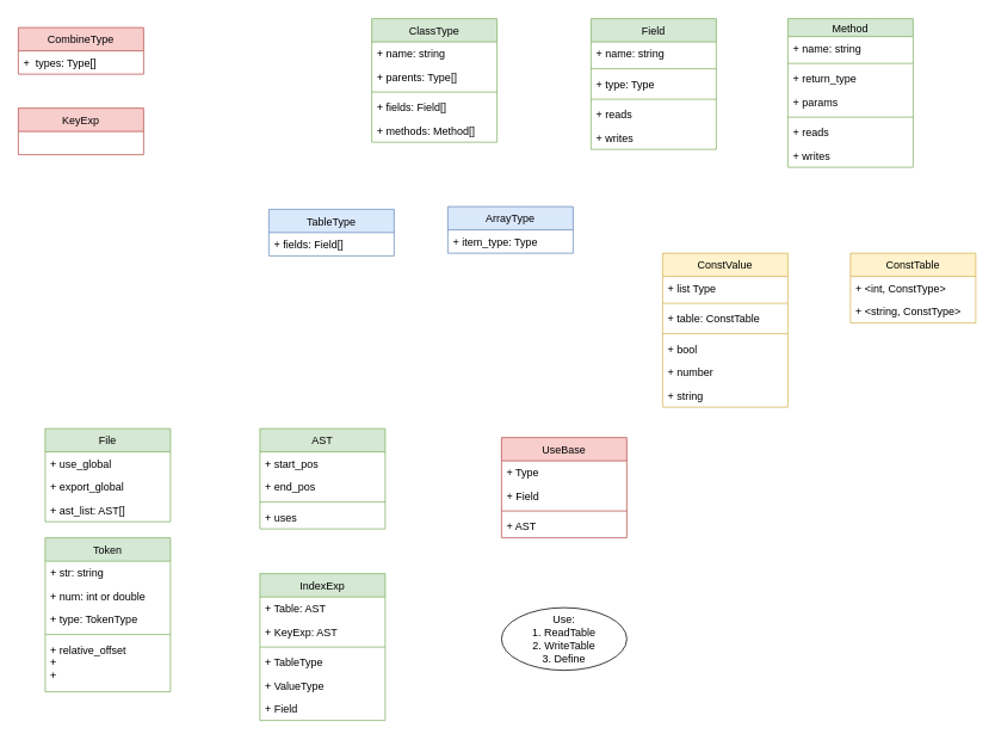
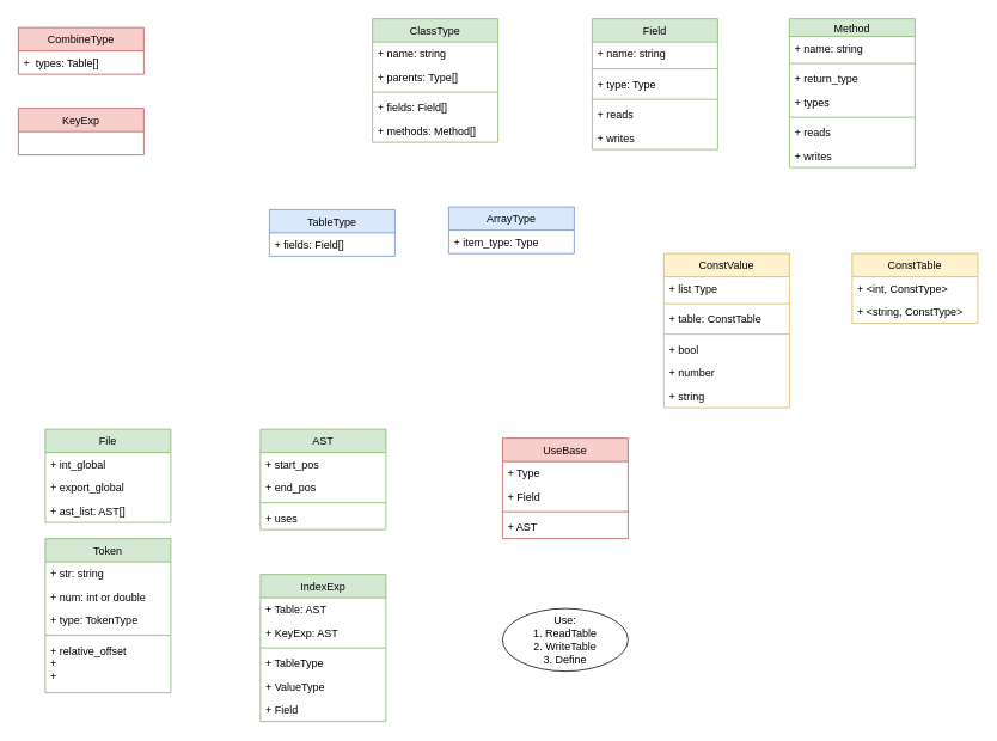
  <mxCell id="0" />
  <mxCell id="1" parent="0" />
  <mxCell id="2" value="ClassType" style="swimlane;fontStyle=0;childLayout=stackLayout;horizontal=1;startSize=26;fillColor=#d5e8d4;horizontalStack=0;resizeParent=1;resizeParentMax=0;resizeLast=0;collapsible=1;marginBottom=0;strokeColor=#82b366;" parent="1" vertex="1"><mxGeometry x="415" y="20" width="140" height="138" as="geometry" /></mxCell>
  <mxCell id="3" value="+ name: string" style="text;strokeColor=none;fillColor=none;align=left;verticalAlign=top;spacingLeft=4;spacingRight=4;overflow=hidden;rotatable=0;points=[[0,0.5],[1,0.5]];portConstraint=eastwest;" parent="2" vertex="1"><mxGeometry y="26" width="140" height="26" as="geometry" /></mxCell>
  <mxCell id="4" value="+ parents: Type[]" style="text;strokeColor=none;fillColor=none;align=left;verticalAlign=top;spacingLeft=4;spacingRight=4;overflow=hidden;rotatable=0;points=[[0,0.5],[1,0.5]];portConstraint=eastwest;" parent="2" vertex="1"><mxGeometry y="52" width="140" height="26" as="geometry" /></mxCell>
  <mxCell id="5" value="" style="line;strokeWidth=1;fillColor=none;align=left;verticalAlign=middle;spacingTop=-1;spacingLeft=3;spacingRight=3;rotatable=0;labelPosition=right;points=[];portConstraint=eastwest;strokeColor=inherit;" parent="2" vertex="1"><mxGeometry y="78" width="140" height="8" as="geometry" /></mxCell>
  <mxCell id="6" value="+ fields: Field[]" style="text;strokeColor=none;fillColor=none;align=left;verticalAlign=top;spacingLeft=4;spacingRight=4;overflow=hidden;rotatable=0;points=[[0,0.5],[1,0.5]];portConstraint=eastwest;" parent="2" vertex="1"><mxGeometry y="86" width="140" height="26" as="geometry" /></mxCell>
  <mxCell id="7" value="+ methods: Method[]" style="text;strokeColor=none;fillColor=none;align=left;verticalAlign=top;spacingLeft=4;spacingRight=4;overflow=hidden;rotatable=0;points=[[0,0.5],[1,0.5]];portConstraint=eastwest;" parent="2" vertex="1"><mxGeometry y="112" width="140" height="26" as="geometry" /></mxCell>
  <mxCell id="8" value="Field" style="swimlane;fontStyle=0;childLayout=stackLayout;horizontal=1;startSize=26;fillColor=#d5e8d4;horizontalStack=0;resizeParent=1;resizeParentMax=0;resizeLast=0;collapsible=1;marginBottom=0;strokeColor=#82b366;" parent="1" vertex="1"><mxGeometry x="660" y="20" width="140" height="146" as="geometry" /></mxCell>
  <mxCell id="9" value="+ name: string" style="text;strokeColor=none;fillColor=none;align=left;verticalAlign=top;spacingLeft=4;spacingRight=4;overflow=hidden;rotatable=0;points=[[0,0.5],[1,0.5]];portConstraint=eastwest;" parent="8" vertex="1"><mxGeometry y="26" width="140" height="26" as="geometry" /></mxCell>
  <mxCell id="10" value="" style="line;strokeWidth=1;fillColor=none;align=left;verticalAlign=middle;spacingTop=-1;spacingLeft=3;spacingRight=3;rotatable=0;labelPosition=right;points=[];portConstraint=eastwest;strokeColor=inherit;" parent="8" vertex="1"><mxGeometry y="52" width="140" height="8" as="geometry" /></mxCell>
  <mxCell id="11" value="+ type: Type" style="text;strokeColor=none;fillColor=none;align=left;verticalAlign=top;spacingLeft=4;spacingRight=4;overflow=hidden;rotatable=0;points=[[0,0.5],[1,0.5]];portConstraint=eastwest;" parent="8" vertex="1"><mxGeometry y="60" width="140" height="26" as="geometry" /></mxCell>
  <mxCell id="12" value="" style="line;strokeWidth=1;fillColor=none;align=left;verticalAlign=middle;spacingTop=-1;spacingLeft=3;spacingRight=3;rotatable=0;labelPosition=right;points=[];portConstraint=eastwest;strokeColor=inherit;" parent="8" vertex="1"><mxGeometry y="86" width="140" height="8" as="geometry" /></mxCell>
  <mxCell id="13" value="+ reads" style="text;strokeColor=none;fillColor=none;align=left;verticalAlign=top;spacingLeft=4;spacingRight=4;overflow=hidden;rotatable=0;points=[[0,0.5],[1,0.5]];portConstraint=eastwest;" parent="8" vertex="1"><mxGeometry y="94" width="140" height="26" as="geometry" /></mxCell>
  <mxCell id="14" value="+ writes" style="text;strokeColor=none;fillColor=none;align=left;verticalAlign=top;spacingLeft=4;spacingRight=4;overflow=hidden;rotatable=0;points=[[0,0.5],[1,0.5]];portConstraint=eastwest;" parent="8" vertex="1"><mxGeometry y="120" width="140" height="26" as="geometry" /></mxCell>
  <mxCell id="15" value="AST" style="swimlane;fontStyle=0;childLayout=stackLayout;horizontal=1;startSize=26;fillColor=#d5e8d4;horizontalStack=0;resizeParent=1;resizeParentMax=0;resizeLast=0;collapsible=1;marginBottom=0;strokeColor=#82b366;" parent="1" vertex="1"><mxGeometry x="290" y="478" width="140" height="112" as="geometry" /></mxCell>
  <mxCell id="16" value="+ start_pos" style="text;strokeColor=none;fillColor=none;align=left;verticalAlign=top;spacingLeft=4;spacingRight=4;overflow=hidden;rotatable=0;points=[[0,0.5],[1,0.5]];portConstraint=eastwest;" parent="15" vertex="1"><mxGeometry y="26" width="140" height="26" as="geometry" /></mxCell>
  <mxCell id="17" value="+ end_pos" style="text;strokeColor=none;fillColor=none;align=left;verticalAlign=top;spacingLeft=4;spacingRight=4;overflow=hidden;rotatable=0;points=[[0,0.5],[1,0.5]];portConstraint=eastwest;" parent="15" vertex="1"><mxGeometry y="52" width="140" height="26" as="geometry" /></mxCell>
  <mxCell id="18" value="" style="line;strokeWidth=1;fillColor=none;align=left;verticalAlign=middle;spacingTop=-1;spacingLeft=3;spacingRight=3;rotatable=0;labelPosition=right;points=[];portConstraint=eastwest;strokeColor=inherit;" parent="15" vertex="1"><mxGeometry y="78" width="140" height="8" as="geometry" /></mxCell>
  <mxCell id="19" value="+ uses" style="text;strokeColor=none;fillColor=none;align=left;verticalAlign=top;spacingLeft=4;spacingRight=4;overflow=hidden;rotatable=0;points=[[0,0.5],[1,0.5]];portConstraint=eastwest;" parent="15" vertex="1"><mxGeometry y="86" width="140" height="26" as="geometry" /></mxCell>
  <mxCell id="20" value="Token" style="swimlane;fontStyle=0;childLayout=stackLayout;horizontal=1;startSize=26;fillColor=#d5e8d4;horizontalStack=0;resizeParent=1;resizeParentMax=0;resizeLast=0;collapsible=1;marginBottom=0;strokeColor=#82b366;" parent="1" vertex="1"><mxGeometry x="50" y="600" width="140" height="172" as="geometry"><mxRectangle x="400" y="450" width="70" height="30" as="alternateBounds" /></mxGeometry></mxCell>
  <mxCell id="21" value="+ str: string" style="text;strokeColor=none;fillColor=none;align=left;verticalAlign=top;spacingLeft=4;spacingRight=4;overflow=hidden;rotatable=0;points=[[0,0.5],[1,0.5]];portConstraint=eastwest;" parent="20" vertex="1"><mxGeometry y="26" width="140" height="26" as="geometry" /></mxCell>
  <mxCell id="22" value="+ num: int or double" style="text;strokeColor=none;fillColor=none;align=left;verticalAlign=top;spacingLeft=4;spacingRight=4;overflow=hidden;rotatable=0;points=[[0,0.5],[1,0.5]];portConstraint=eastwest;" parent="20" vertex="1"><mxGeometry y="52" width="140" height="26" as="geometry" /></mxCell>
  <mxCell id="23" value="+ type: TokenType" style="text;strokeColor=none;fillColor=none;align=left;verticalAlign=top;spacingLeft=4;spacingRight=4;overflow=hidden;rotatable=0;points=[[0,0.5],[1,0.5]];portConstraint=eastwest;" parent="20" vertex="1"><mxGeometry y="78" width="140" height="26" as="geometry" /></mxCell>
  <mxCell id="24" value="" style="line;strokeWidth=1;fillColor=none;align=left;verticalAlign=middle;spacingTop=-1;spacingLeft=3;spacingRight=3;rotatable=0;labelPosition=right;points=[];portConstraint=eastwest;strokeColor=inherit;" parent="20" vertex="1"><mxGeometry y="104" width="140" height="8" as="geometry" /></mxCell>
  <mxCell id="25" value="+ relative_offset&#10;+ &#10;+ " style="text;strokeColor=none;fillColor=none;align=left;verticalAlign=top;spacingLeft=4;spacingRight=4;overflow=hidden;rotatable=0;points=[[0,0.5],[1,0.5]];portConstraint=eastwest;aspect=fixed;" parent="20" vertex="1"><mxGeometry y="112" width="140" height="60" as="geometry" /></mxCell>
  <mxCell id="26" value="File" style="swimlane;fontStyle=0;childLayout=stackLayout;horizontal=1;startSize=26;fillColor=#d5e8d4;horizontalStack=0;resizeParent=1;resizeParentMax=0;resizeLast=0;collapsible=1;marginBottom=0;strokeColor=#82b366;" parent="1" vertex="1"><mxGeometry x="50" y="478" width="140" height="104" as="geometry" /></mxCell>
- <mxCell id="27" value="+ use_global" style="text;strokeColor=none;fillColor=none;align=left;verticalAlign=top;spacingLeft=4;spacingRight=4;overflow=hidden;rotatable=0;points=[[0,0.5],[1,0.5]];portConstraint=eastwest;" parent="26" vertex="1"><mxGeometry y="26" width="140" height="26" as="geometry" /></mxCell>
+ <mxCell id="27" value="+ int_global" style="text;strokeColor=none;fillColor=none;align=left;verticalAlign=top;spacingLeft=4;spacingRight=4;overflow=hidden;rotatable=0;points=[[0,0.5],[1,0.5]];portConstraint=eastwest;" parent="26" vertex="1"><mxGeometry y="26" width="140" height="26" as="geometry" /></mxCell>
  <mxCell id="28" value="+ export_global" style="text;strokeColor=none;fillColor=none;align=left;verticalAlign=top;spacingLeft=4;spacingRight=4;overflow=hidden;rotatable=0;points=[[0,0.5],[1,0.5]];portConstraint=eastwest;" parent="26" vertex="1"><mxGeometry y="52" width="140" height="26" as="geometry" /></mxCell>
  <mxCell id="29" value="+ ast_list: AST[]" style="text;strokeColor=none;fillColor=none;align=left;verticalAlign=top;spacingLeft=4;spacingRight=4;overflow=hidden;rotatable=0;points=[[0,0.5],[1,0.5]];portConstraint=eastwest;" parent="26" vertex="1"><mxGeometry y="78" width="140" height="26" as="geometry" /></mxCell>
  <mxCell id="30" value="KeyExp" style="swimlane;fontStyle=0;childLayout=stackLayout;horizontal=1;startSize=26;fillColor=#f8cecc;horizontalStack=0;resizeParent=1;resizeParentMax=0;resizeLast=0;collapsible=1;marginBottom=0;strokeColor=#b85450;" parent="1" vertex="1"><mxGeometry x="20" y="120" width="140" height="52" as="geometry" /></mxCell>
  <mxCell id="31" value="TableType" style="swimlane;fontStyle=0;childLayout=stackLayout;horizontal=1;startSize=26;fillColor=#dae8fc;horizontalStack=0;resizeParent=1;resizeParentMax=0;resizeLast=0;collapsible=1;marginBottom=0;strokeColor=#6c8ebf;" parent="1" vertex="1"><mxGeometry x="300" y="233" width="140" height="52" as="geometry" /></mxCell>
  <mxCell id="32" value="+ fields: Field[]" style="text;strokeColor=none;fillColor=none;align=left;verticalAlign=top;spacingLeft=4;spacingRight=4;overflow=hidden;rotatable=0;points=[[0,0.5],[1,0.5]];portConstraint=eastwest;" parent="31" vertex="1"><mxGeometry y="26" width="140" height="26" as="geometry" /></mxCell>
  <mxCell id="33" value="ArrayType" style="swimlane;fontStyle=0;childLayout=stackLayout;horizontal=1;startSize=26;fillColor=#dae8fc;horizontalStack=0;resizeParent=1;resizeParentMax=0;resizeLast=0;collapsible=1;marginBottom=0;strokeColor=#6c8ebf;" parent="1" vertex="1"><mxGeometry x="500" y="230" width="140" height="52" as="geometry" /></mxCell>
  <mxCell id="34" value="+ item_type: Type" style="text;strokeColor=none;fillColor=none;align=left;verticalAlign=top;spacingLeft=4;spacingRight=4;overflow=hidden;rotatable=0;points=[[0,0.5],[1,0.5]];portConstraint=eastwest;" parent="33" vertex="1"><mxGeometry y="26" width="140" height="26" as="geometry" /></mxCell>
  <mxCell id="35" value="UseBase" style="swimlane;fontStyle=0;childLayout=stackLayout;horizontal=1;startSize=26;fillColor=#f8cecc;horizontalStack=0;resizeParent=1;resizeParentMax=0;resizeLast=0;collapsible=1;marginBottom=0;strokeColor=#b85450;" parent="1" vertex="1"><mxGeometry x="560" y="488" width="140" height="112" as="geometry" /></mxCell>
  <mxCell id="36" value="+ Type" style="text;strokeColor=none;fillColor=none;align=left;verticalAlign=top;spacingLeft=4;spacingRight=4;overflow=hidden;rotatable=0;points=[[0,0.5],[1,0.5]];portConstraint=eastwest;" parent="35" vertex="1"><mxGeometry y="26" width="140" height="26" as="geometry" /></mxCell>
  <mxCell id="37" value="+ Field" style="text;strokeColor=none;fillColor=none;align=left;verticalAlign=top;spacingLeft=4;spacingRight=4;overflow=hidden;rotatable=0;points=[[0,0.5],[1,0.5]];portConstraint=eastwest;" parent="35" vertex="1"><mxGeometry y="52" width="140" height="26" as="geometry" /></mxCell>
  <mxCell id="38" value="" style="line;strokeWidth=1;fillColor=none;align=left;verticalAlign=middle;spacingTop=-1;spacingLeft=3;spacingRight=3;rotatable=0;labelPosition=right;points=[];portConstraint=eastwest;strokeColor=inherit;" parent="35" vertex="1"><mxGeometry y="78" width="140" height="8" as="geometry" /></mxCell>
  <mxCell id="39" value="+ AST" style="text;strokeColor=none;fillColor=none;align=left;verticalAlign=top;spacingLeft=4;spacingRight=4;overflow=hidden;rotatable=0;points=[[0,0.5],[1,0.5]];portConstraint=eastwest;" parent="35" vertex="1"><mxGeometry y="86" width="140" height="26" as="geometry" /></mxCell>
  <mxCell id="40" value="ConstValue" style="swimlane;fontStyle=0;childLayout=stackLayout;horizontal=1;startSize=26;fillColor=#fff2cc;horizontalStack=0;resizeParent=1;resizeParentMax=0;resizeLast=0;collapsible=1;marginBottom=0;strokeColor=#d6b656;" parent="1" vertex="1"><mxGeometry x="740" y="282" width="140" height="172" as="geometry" /></mxCell>
  <mxCell id="41" value="+ list Type" style="text;strokeColor=none;fillColor=none;align=left;verticalAlign=top;spacingLeft=4;spacingRight=4;overflow=hidden;rotatable=0;points=[[0,0.5],[1,0.5]];portConstraint=eastwest;" vertex="1" parent="40"><mxGeometry y="26" width="140" height="26" as="geometry" /></mxCell>
  <mxCell id="42" value="" style="line;strokeWidth=1;fillColor=none;align=left;verticalAlign=middle;spacingTop=-1;spacingLeft=3;spacingRight=3;rotatable=0;labelPosition=right;points=[];portConstraint=eastwest;strokeColor=inherit;" vertex="1" parent="40"><mxGeometry y="52" width="140" height="8" as="geometry" /></mxCell>
  <mxCell id="43" value="+ table: ConstTable" style="text;strokeColor=none;fillColor=none;align=left;verticalAlign=top;spacingLeft=4;spacingRight=4;overflow=hidden;rotatable=0;points=[[0,0.5],[1,0.5]];portConstraint=eastwest;" parent="40" vertex="1"><mxGeometry y="60" width="140" height="26" as="geometry" /></mxCell>
  <mxCell id="44" value="" style="line;strokeWidth=1;fillColor=none;align=left;verticalAlign=middle;spacingTop=-1;spacingLeft=3;spacingRight=3;rotatable=0;labelPosition=right;points=[];portConstraint=eastwest;strokeColor=inherit;" parent="40" vertex="1"><mxGeometry y="86" width="140" height="8" as="geometry" /></mxCell>
  <mxCell id="45" value="+ bool" style="text;strokeColor=none;fillColor=none;align=left;verticalAlign=top;spacingLeft=4;spacingRight=4;overflow=hidden;rotatable=0;points=[[0,0.5],[1,0.5]];portConstraint=eastwest;" parent="40" vertex="1"><mxGeometry y="94" width="140" height="26" as="geometry" /></mxCell>
  <mxCell id="46" value="+ number" style="text;strokeColor=none;fillColor=none;align=left;verticalAlign=top;spacingLeft=4;spacingRight=4;overflow=hidden;rotatable=0;points=[[0,0.5],[1,0.5]];portConstraint=eastwest;" parent="40" vertex="1"><mxGeometry y="120" width="140" height="26" as="geometry" /></mxCell>
  <mxCell id="47" value="+ string" style="text;strokeColor=none;fillColor=none;align=left;verticalAlign=top;spacingLeft=4;spacingRight=4;overflow=hidden;rotatable=0;points=[[0,0.5],[1,0.5]];portConstraint=eastwest;" parent="40" vertex="1"><mxGeometry y="146" width="140" height="26" as="geometry" /></mxCell>
  <mxCell id="48" value="CombineType" style="swimlane;fontStyle=0;childLayout=stackLayout;horizontal=1;startSize=26;fillColor=#f8cecc;horizontalStack=0;resizeParent=1;resizeParentMax=0;resizeLast=0;collapsible=1;marginBottom=0;strokeColor=#b85450;" parent="1" vertex="1"><mxGeometry x="20" y="30" width="140" height="52" as="geometry" /></mxCell>
- <mxCell id="49" value="+  types: Type[]" style="text;strokeColor=none;fillColor=none;align=left;verticalAlign=top;spacingLeft=4;spacingRight=4;overflow=hidden;rotatable=0;points=[[0,0.5],[1,0.5]];portConstraint=eastwest;" parent="48" vertex="1"><mxGeometry y="26" width="140" height="26" as="geometry" /></mxCell>
+ <mxCell id="49" value="+  types: Table[]" style="text;strokeColor=none;fillColor=none;align=left;verticalAlign=top;spacingLeft=4;spacingRight=4;overflow=hidden;rotatable=0;points=[[0,0.5],[1,0.5]];portConstraint=eastwest;" parent="48" vertex="1"><mxGeometry y="26" width="140" height="26" as="geometry" /></mxCell>
  <mxCell id="50" value="Method" style="swimlane;fontStyle=0;childLayout=stackLayout;horizontal=1;startSize=20;fillColor=#d5e8d4;horizontalStack=0;resizeParent=1;resizeParentMax=0;resizeLast=0;collapsible=1;marginBottom=0;strokeColor=#82b366;" parent="1" vertex="1"><mxGeometry x="880" y="20" width="140" height="166" as="geometry" /></mxCell>
  <mxCell id="51" value="+ name: string" style="text;strokeColor=none;fillColor=none;align=left;verticalAlign=top;spacingLeft=4;spacingRight=4;overflow=hidden;rotatable=0;points=[[0,0.5],[1,0.5]];portConstraint=eastwest;" parent="50" vertex="1"><mxGeometry y="20" width="140" height="26" as="geometry" /></mxCell>
  <mxCell id="52" value="" style="line;strokeWidth=1;fillColor=none;align=left;verticalAlign=middle;spacingTop=-1;spacingLeft=3;spacingRight=3;rotatable=0;labelPosition=right;points=[];portConstraint=eastwest;strokeColor=inherit;" parent="50" vertex="1"><mxGeometry y="46" width="140" height="8" as="geometry" /></mxCell>
  <mxCell id="53" value="+ return_type" style="text;strokeColor=none;fillColor=none;align=left;verticalAlign=top;spacingLeft=4;spacingRight=4;overflow=hidden;rotatable=0;points=[[0,0.5],[1,0.5]];portConstraint=eastwest;" vertex="1" parent="50"><mxGeometry y="54" width="140" height="26" as="geometry" /></mxCell>
- <mxCell id="54" value="+ params" style="text;strokeColor=none;fillColor=none;align=left;verticalAlign=top;spacingLeft=4;spacingRight=4;overflow=hidden;rotatable=0;points=[[0,0.5],[1,0.5]];portConstraint=eastwest;" parent="50" vertex="1"><mxGeometry y="80" width="140" height="26" as="geometry" /></mxCell>
+ <mxCell id="54" value="+ types" style="text;strokeColor=none;fillColor=none;align=left;verticalAlign=top;spacingLeft=4;spacingRight=4;overflow=hidden;rotatable=0;points=[[0,0.5],[1,0.5]];portConstraint=eastwest;" parent="50" vertex="1"><mxGeometry y="80" width="140" height="26" as="geometry" /></mxCell>
  <mxCell id="55" value="" style="line;strokeWidth=1;fillColor=none;align=left;verticalAlign=middle;spacingTop=-1;spacingLeft=3;spacingRight=3;rotatable=0;labelPosition=right;points=[];portConstraint=eastwest;strokeColor=inherit;" parent="50" vertex="1"><mxGeometry y="106" width="140" height="8" as="geometry" /></mxCell>
  <mxCell id="56" value="+ reads" style="text;strokeColor=none;fillColor=none;align=left;verticalAlign=top;spacingLeft=4;spacingRight=4;overflow=hidden;rotatable=0;points=[[0,0.5],[1,0.5]];portConstraint=eastwest;" parent="50" vertex="1"><mxGeometry y="114" width="140" height="26" as="geometry" /></mxCell>
  <mxCell id="57" value="+ writes" style="text;strokeColor=none;fillColor=none;align=left;verticalAlign=top;spacingLeft=4;spacingRight=4;overflow=hidden;rotatable=0;points=[[0,0.5],[1,0.5]];portConstraint=eastwest;" parent="50" vertex="1"><mxGeometry y="140" width="140" height="26" as="geometry" /></mxCell>
  <mxCell id="58" value="ConstTable" style="swimlane;fontStyle=0;childLayout=stackLayout;horizontal=1;startSize=26;fillColor=#fff2cc;horizontalStack=0;resizeParent=1;resizeParentMax=0;resizeLast=0;collapsible=1;marginBottom=0;strokeColor=#d6b656;" vertex="1" parent="1"><mxGeometry x="950" y="282" width="140" height="78" as="geometry" /></mxCell>
  <mxCell id="59" value="+ &lt;int, ConstType&gt;" style="text;strokeColor=none;fillColor=none;align=left;verticalAlign=top;spacingLeft=4;spacingRight=4;overflow=hidden;rotatable=0;points=[[0,0.5],[1,0.5]];portConstraint=eastwest;" vertex="1" parent="58"><mxGeometry y="26" width="140" height="26" as="geometry" /></mxCell>
  <mxCell id="60" value="+ &lt;string, ConstType&gt;" style="text;strokeColor=none;fillColor=none;align=left;verticalAlign=top;spacingLeft=4;spacingRight=4;overflow=hidden;rotatable=0;points=[[0,0.5],[1,0.5]];portConstraint=eastwest;" vertex="1" parent="58"><mxGeometry y="52" width="140" height="26" as="geometry" /></mxCell>
  <mxCell id="61" value="IndexExp" style="swimlane;fontStyle=0;childLayout=stackLayout;horizontal=1;startSize=26;fillColor=#d5e8d4;horizontalStack=0;resizeParent=1;resizeParentMax=0;resizeLast=0;collapsible=1;marginBottom=0;strokeColor=#82b366;" vertex="1" parent="1"><mxGeometry x="290" y="640" width="140" height="164" as="geometry" /></mxCell>
  <mxCell id="62" value="+ Table: AST" style="text;strokeColor=none;fillColor=none;align=left;verticalAlign=top;spacingLeft=4;spacingRight=4;overflow=hidden;rotatable=0;points=[[0,0.5],[1,0.5]];portConstraint=eastwest;" vertex="1" parent="61"><mxGeometry y="26" width="140" height="26" as="geometry" /></mxCell>
  <mxCell id="63" value="+ KeyExp: AST" style="text;strokeColor=none;fillColor=none;align=left;verticalAlign=top;spacingLeft=4;spacingRight=4;overflow=hidden;rotatable=0;points=[[0,0.5],[1,0.5]];portConstraint=eastwest;" vertex="1" parent="61"><mxGeometry y="52" width="140" height="26" as="geometry" /></mxCell>
  <mxCell id="64" value="" style="line;strokeWidth=1;fillColor=none;align=left;verticalAlign=middle;spacingTop=-1;spacingLeft=3;spacingRight=3;rotatable=0;labelPosition=right;points=[];portConstraint=eastwest;strokeColor=inherit;" vertex="1" parent="61"><mxGeometry y="78" width="140" height="8" as="geometry" /></mxCell>
  <mxCell id="65" value="+ TableType" style="text;strokeColor=none;fillColor=none;align=left;verticalAlign=top;spacingLeft=4;spacingRight=4;overflow=hidden;rotatable=0;points=[[0,0.5],[1,0.5]];portConstraint=eastwest;" vertex="1" parent="61"><mxGeometry y="86" width="140" height="26" as="geometry" /></mxCell>
  <mxCell id="66" value="+ ValueType" style="text;strokeColor=none;fillColor=none;align=left;verticalAlign=top;spacingLeft=4;spacingRight=4;overflow=hidden;rotatable=0;points=[[0,0.5],[1,0.5]];portConstraint=eastwest;" vertex="1" parent="61"><mxGeometry y="112" width="140" height="26" as="geometry" /></mxCell>
  <mxCell id="67" value="+ Field" style="text;strokeColor=none;fillColor=none;align=left;verticalAlign=top;spacingLeft=4;spacingRight=4;overflow=hidden;rotatable=0;points=[[0,0.5],[1,0.5]];portConstraint=eastwest;" vertex="1" parent="61"><mxGeometry y="138" width="140" height="26" as="geometry" /></mxCell>
  <mxCell id="68" value="Use:&lt;br&gt;1. ReadTable&lt;br&gt;2. WriteTable&lt;br&gt;3. Define" style="ellipse;whiteSpace=wrap;html=1;" vertex="1" parent="1"><mxGeometry x="560" y="678" width="140" height="70" as="geometry" /></mxCell>
